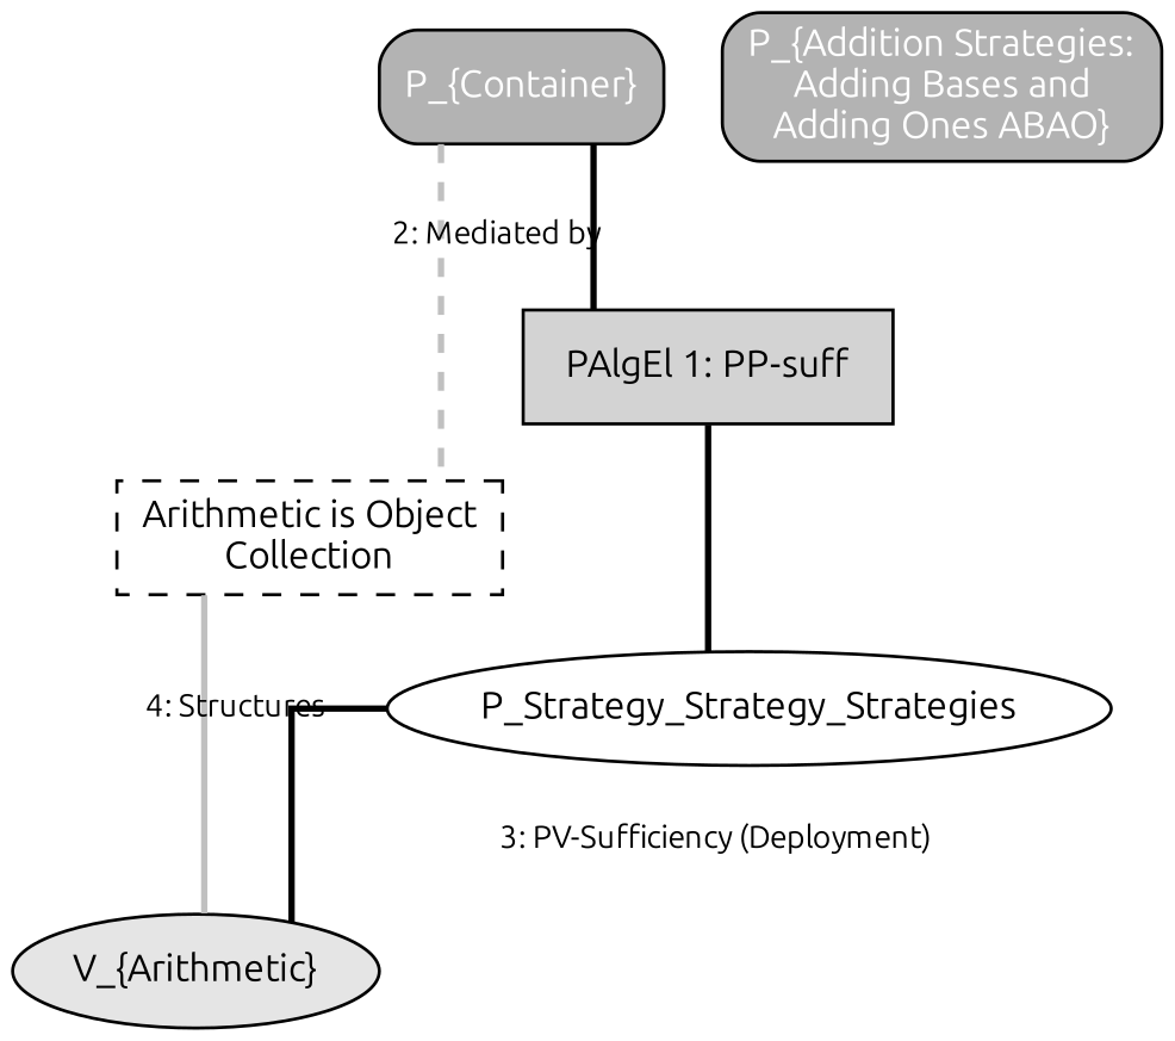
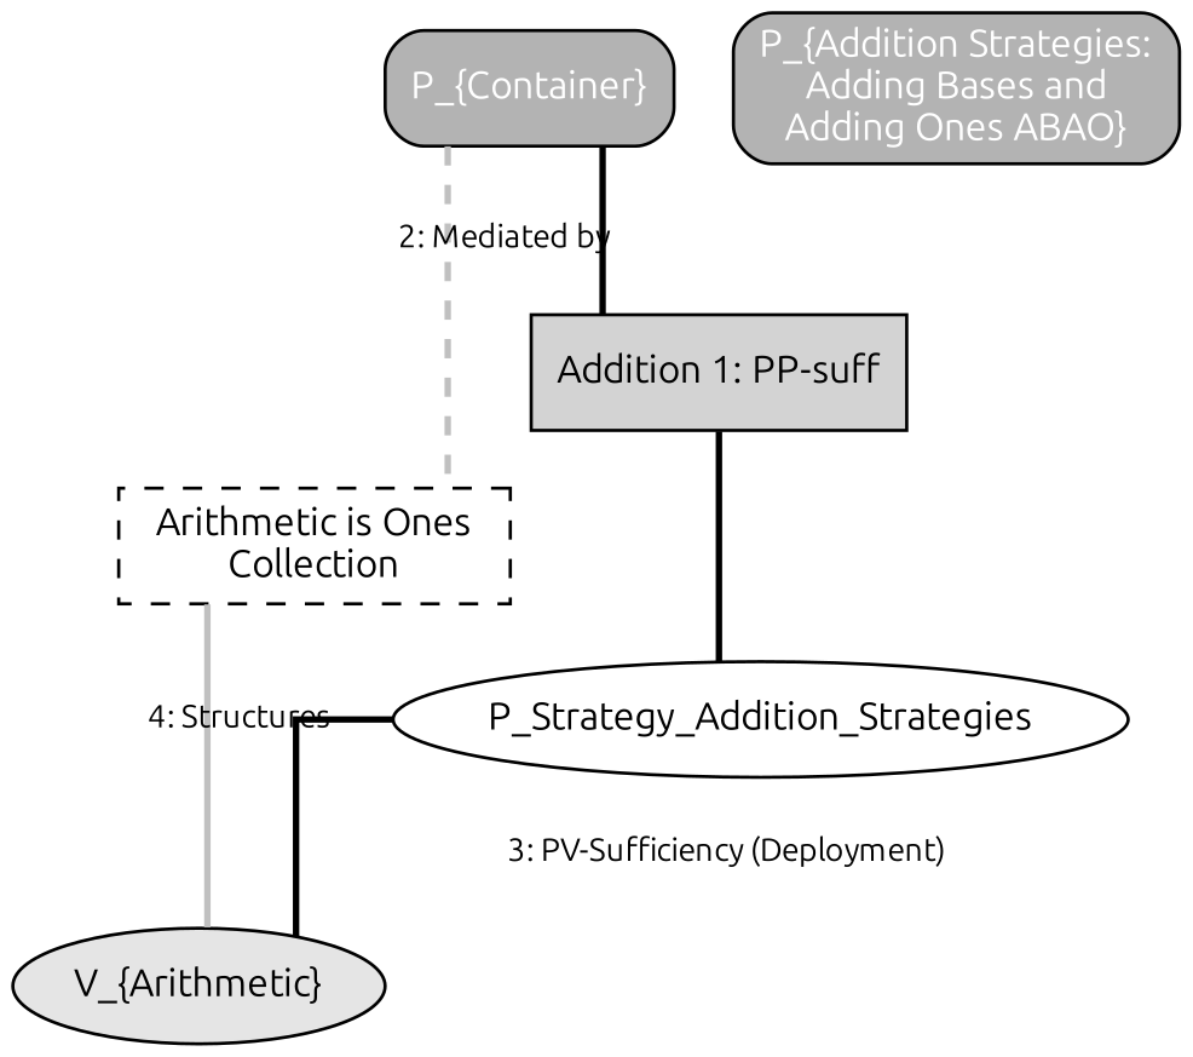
  digraph {
    fontname=Ubuntu
    rankdir=TB
    splines=ortho
    node [fontname=Ubuntu fontsize=12 shape=box style="filled,rounded"]
    edge [arrowhead=stealth color=black fontname=Ubuntu fontsize=10 penwidth=2.0 style=solid]
    n1 [fillcolor=gray70 fontcolor=white label="P_{Container}"]
-   n2 [label="Arithmetic is Object\nCollection" style=dashed]
-   n3 [fillcolor=lightgray fontcolor=black label="PAlgEl 1: PP-suff" style=filled]
+   n2 [label="Arithmetic is Ones\nCollection" style=dashed]
+   n3 [fillcolor=lightgray fontcolor=black label="Addition 1: PP-suff" style=filled]
    n4 [fillcolor=gray90 label="V_{Arithmetic}" shape=ellipse style=filled]
-   P_Strategy_Addition_Strategies [label=P_Strategy_Strategy_Strategies shape="" style=""]
+   P_Strategy_Addition_Strategies [shape="" style=""]
    n6 [fillcolor=gray70 fontcolor=white label="P_{Addition Strategies:\nAdding Bases and\nAdding Ones ABAO}"]
    n1 -> n2 [color=gray label="2: Mediated by" style=dashed]
    n1 -> n3 [arrowhead=none]
    n2 -> n4 [color=gray label="4: Structures"]
    n3 -> P_Strategy_Addition_Strategies [headport=_Adding_Bases_and_Adding_Ones_ABAO]
    P_Strategy_Addition_Strategies -> n4 [label="3: PV-Sufficiency (Deployment)" tailport=_Adding_Bases_and_Adding_Ones_ABAO]
  }
